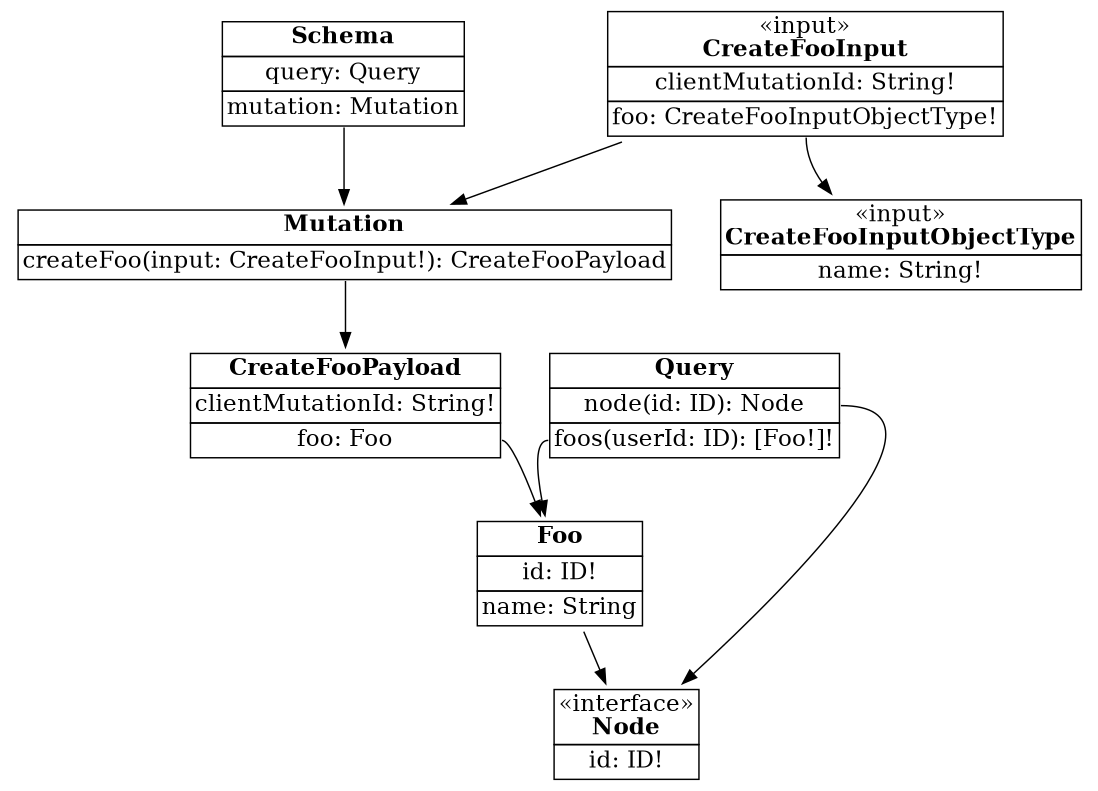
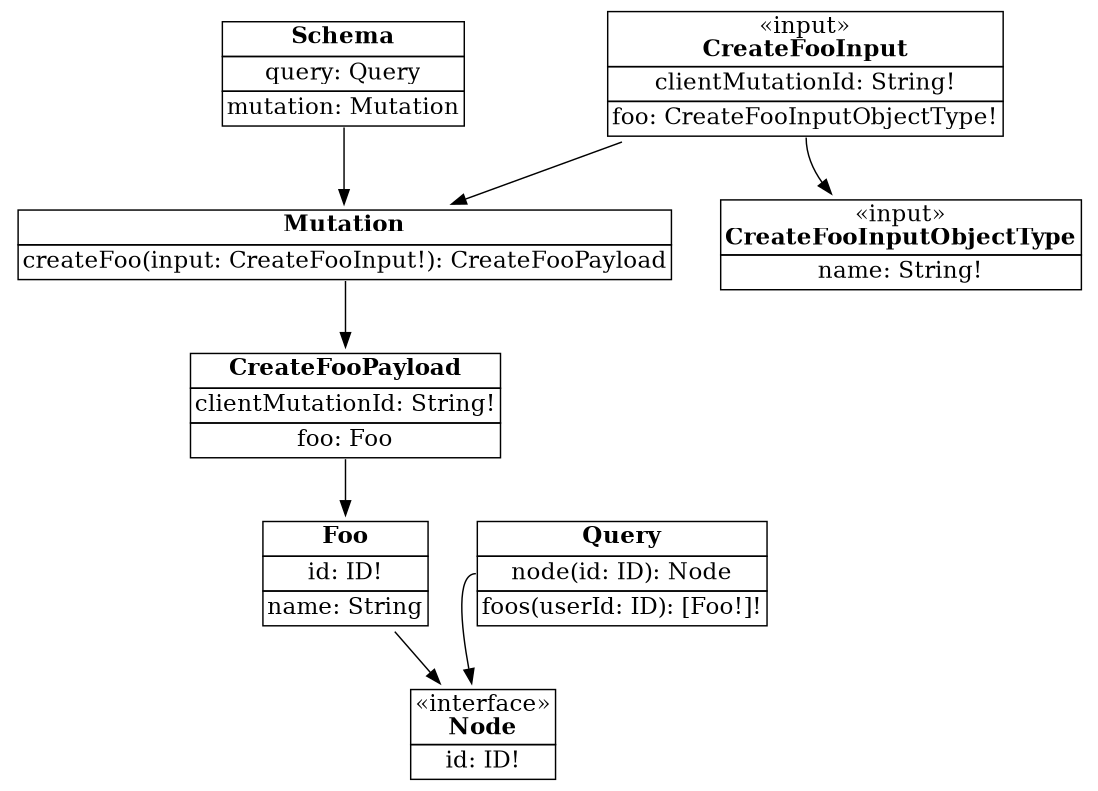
  digraph {
    rankdir=TB
    node [fontsize=16 shape=plaintext]
    edge [color=BLACK fontcolor=BLACK]
    n1 [label=<<TABLE COLOR="BLACK" BORDER="0" CELLBORDER="1" CELLSPACING="0"><TR><TD PORT="__title"><FONT COLOR="BLACK"><B>Schema</B></FONT></TD></TR><TR><TD ALIGN="CENTER" PORT="queryport"><FONT COLOR="BLACK">query: Query</FONT></TD></TR>,<TR><TD ALIGN="CENTER" PORT="mutationport"><FONT COLOR="BLACK">mutation: Mutation</FONT></TD></TR></TABLE>>]
    n2 [label=<<TABLE COLOR="BLACK" BORDER="0" CELLBORDER="1" CELLSPACING="0"><TR><TD PORT="__title"><FONT COLOR="BLACK"><B>Mutation</B></FONT></TD></TR><TR><TD ALIGN="CENTER" PORT="createFooport"><FONT COLOR="BLACK">createFoo(input: CreateFooInput!): CreateFooPayload</FONT></TD></TR></TABLE>>]
    n3 [label=<<TABLE COLOR="BLACK" BORDER="0" CELLBORDER="1" CELLSPACING="0"><TR><TD PORT="__title"><FONT COLOR="BLACK"><B>Query</B></FONT></TD></TR><TR><TD ALIGN="CENTER" PORT="nodeport"><FONT COLOR="BLACK">node(id: ID): Node</FONT></TD></TR>,<TR><TD ALIGN="CENTER" PORT="foosport"><FONT COLOR="BLACK">foos(userId: ID): [Foo!]!</FONT></TD></TR></TABLE>>]
    n4 [label=<<TABLE COLOR="BLACK" BORDER="0" CELLBORDER="1" CELLSPACING="0"><TR><TD PORT="__title"><FONT COLOR="BLACK"><B>Foo</B></FONT></TD></TR><TR><TD ALIGN="CENTER" PORT="idport"><FONT COLOR="BLACK">id: ID!</FONT></TD></TR>,<TR><TD ALIGN="CENTER" PORT="nameport"><FONT COLOR="BLACK">name: String</FONT></TD></TR></TABLE>>]
    n5 [label=<<TABLE COLOR="BLACK" BORDER="0" CELLBORDER="1" CELLSPACING="0"><TR><TD PORT="__title"><FONT COLOR="BLACK">&laquo;interface&raquo;<BR/><B>Node</B></FONT></TD></TR><TR><TD ALIGN="CENTER" PORT="idport"><FONT COLOR="BLACK">id: ID!</FONT></TD></TR></TABLE>>]
    n6 [label=<<TABLE COLOR="BLACK" BORDER="0" CELLBORDER="1" CELLSPACING="0"><TR><TD PORT="__title"><FONT COLOR="BLACK"><B>CreateFooPayload</B></FONT></TD></TR><TR><TD ALIGN="CENTER" PORT="clientMutationIdport"><FONT COLOR="BLACK">clientMutationId: String!</FONT></TD></TR>,<TR><TD ALIGN="CENTER" PORT="fooport"><FONT COLOR="BLACK">foo: Foo</FONT></TD></TR></TABLE>>]
    n7 [label=<<TABLE COLOR="BLACK" BORDER="0" CELLBORDER="1" CELLSPACING="0"><TR><TD PORT="__title"><FONT COLOR="BLACK">&laquo;input&raquo;<BR/><B>CreateFooInput</B></FONT></TD></TR><TR><TD ALIGN="CENTER" PORT="clientMutationIdport"><FONT COLOR="BLACK">clientMutationId: String!</FONT></TD></TR>,<TR><TD ALIGN="CENTER" PORT="fooport"><FONT COLOR="BLACK">foo: CreateFooInputObjectType!</FONT></TD></TR></TABLE>>]
    n8 [label=<<TABLE COLOR="BLACK" BORDER="0" CELLBORDER="1" CELLSPACING="0"><TR><TD PORT="__title"><FONT COLOR="BLACK">&laquo;input&raquo;<BR/><B>CreateFooInputObjectType</B></FONT></TD></TR><TR><TD ALIGN="CENTER" PORT="nameport"><FONT COLOR="BLACK">name: String!</FONT></TD></TR></TABLE>>]
    n1 -> n2 [tailport=mutationport]
    n2 -> n6 [tailport=createFooport]
-   n3 -> n4 [tailport=foosport]
    n3 -> n5 [tailport=nodeport]
    n4 -> n5
    n6 -> n4 [tailport=fooport]
    n7 -> n2
    n7 -> n8 [tailport=fooport]
  }
